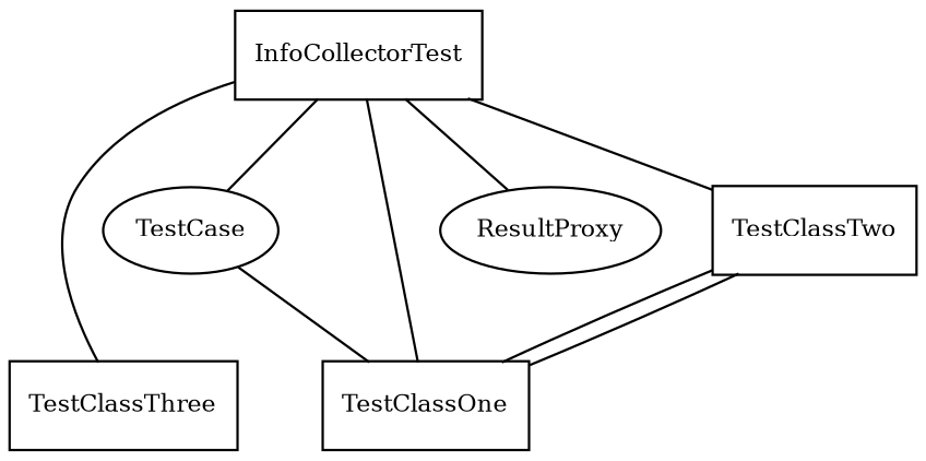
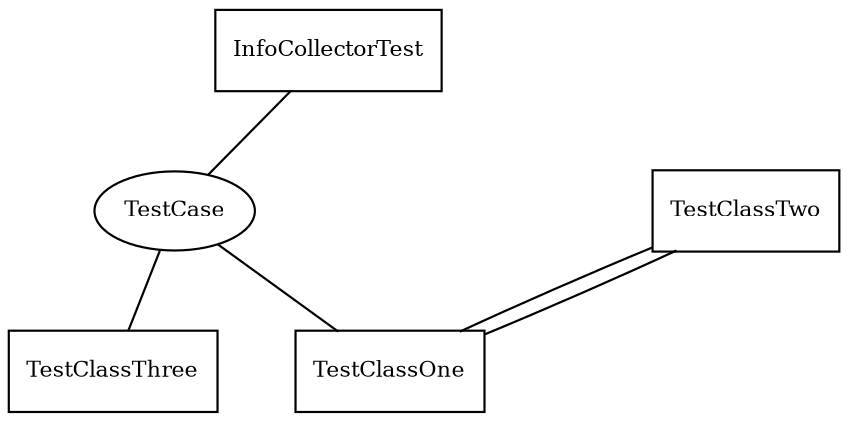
  graph {
    bgcolor=white
    color=black
    nodesep=0.3
    node [fontsize=10 shape=record]
    edge [arrowtail=odiamond]
    n1 [label=TestClassOne]
    n2 [label=TestClassThree]
    n3 [label=InfoCollectorTest]
    TestCase [shape=""]
-   ResultProxy [shape=""]
    n6 [label=TestClassTwo]
-   n3 -- n1
-   n3 -- n2
+   TestCase -- n2
    n3 -- TestCase [arrowhead=empty arrowtail=""]
-   n3 -- ResultProxy
-   n3 -- n6
    TestCase -- n1
    n6 -- n1 [arrowhead=empty arrowtail=""]
    n6 -- n1
  }
